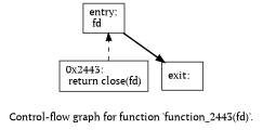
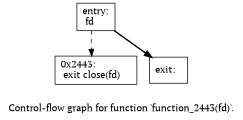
  digraph {
    fontname="PT Serif"
    label="Control-flow graph for function 'function_2443(fd)'."
    node [fontname="PT Serif" shape=record]
    edge [fontname="PT Serif"]
    n1 [label="{entry:\l  fd\l}"]
-   n2 [label="{0x2443:\l  return close(fd)\l}"]
+   n2 [label="{0x2443:\l  exit close(fd)\l}"]
    n3 [label="{exit:\l}"]
-   n2 -> n1 [style=dashed]
+   n1 -> n2 [style=dashed]
    n1 -> n3 [style=bold]
  }
